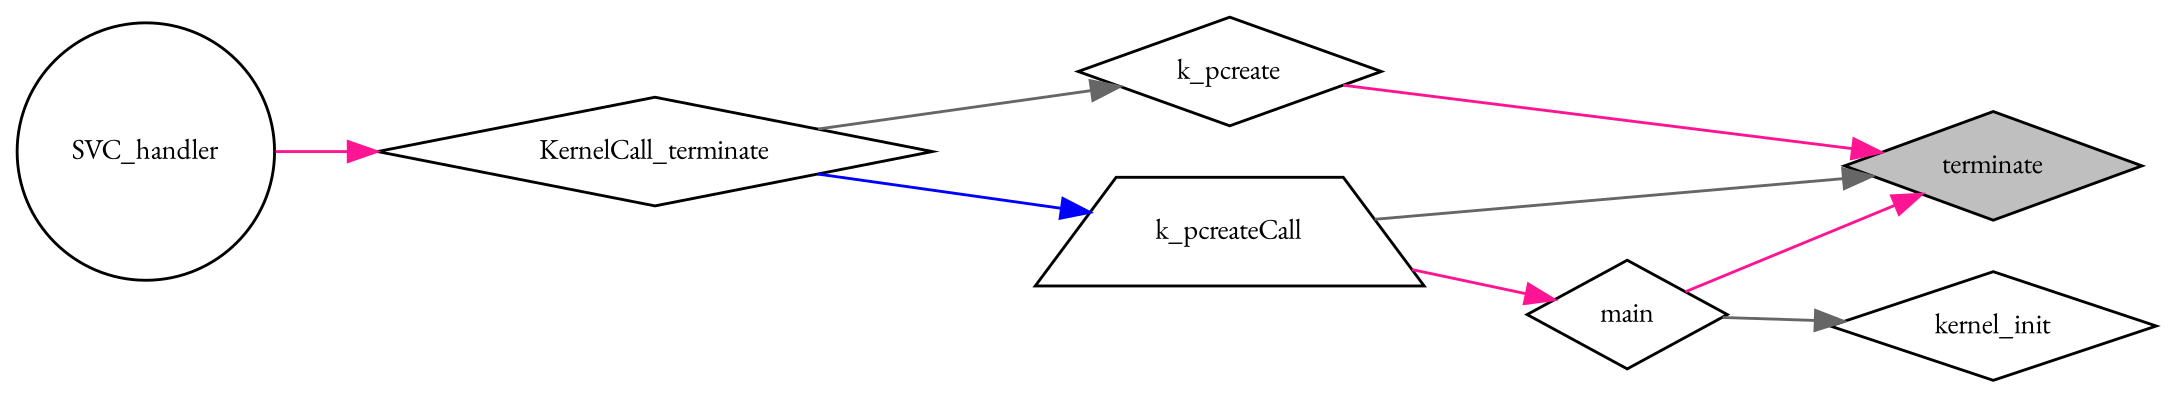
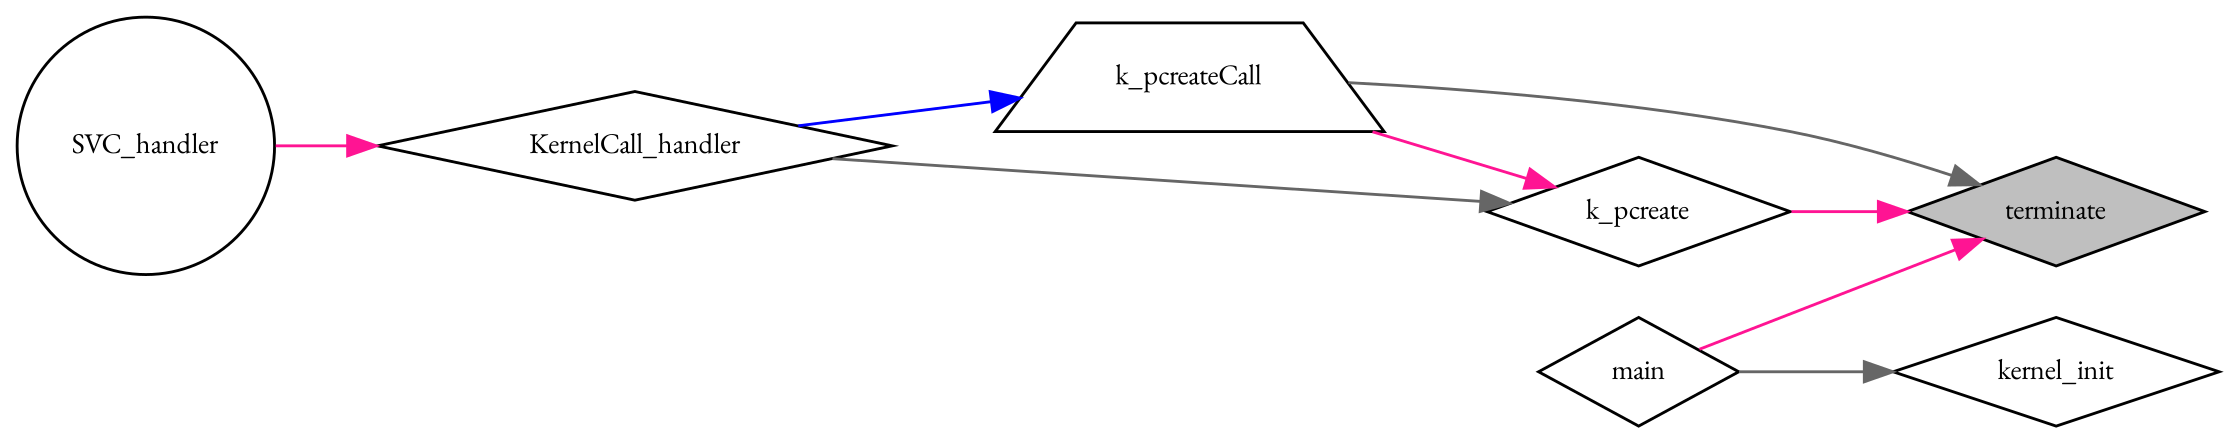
  digraph {
    fontname="EB Garamond"
    rankdir=RL
    node [color=black fillcolor=white fontname="EB Garamond" fontsize=10 shape=diamond style=filled]
    edge [color=deeppink dir=back fontname="EB Garamond" fontsize=10 labelfontname=Helvetica labelfontsize=10 style=solid]
    n1 [fillcolor=grey75 fontcolor=black height=0.2 label=terminate width=0.4]
    n2 [height=0.2 label=k_pcreate width=0.4]
    n3 [height=0.2 label=k_pcreateCall shape=trapezium width=0.4]
    n4 [height=0.2 label=main width=0.4]
-   n5 [height=0.2 label=KernelCall_terminate width=0.4]
+   n5 [height=0.2 label=KernelCall_handler width=0.4]
    n6 [height=0.2 label=kernel_init width=0.4]
    n7 [height=0.2 label=SVC_handler shape=circle width=0.4]
    n1 -> n2
    n1 -> n3 [color=gray40]
    n1 -> n4
-   n4 -> n3
+   n2 -> n3
    n2 -> n5 [color=gray40]
    n3 -> n5 [color=blue]
    n5 -> n7
    n6 -> n4 [color=gray40]
  }
